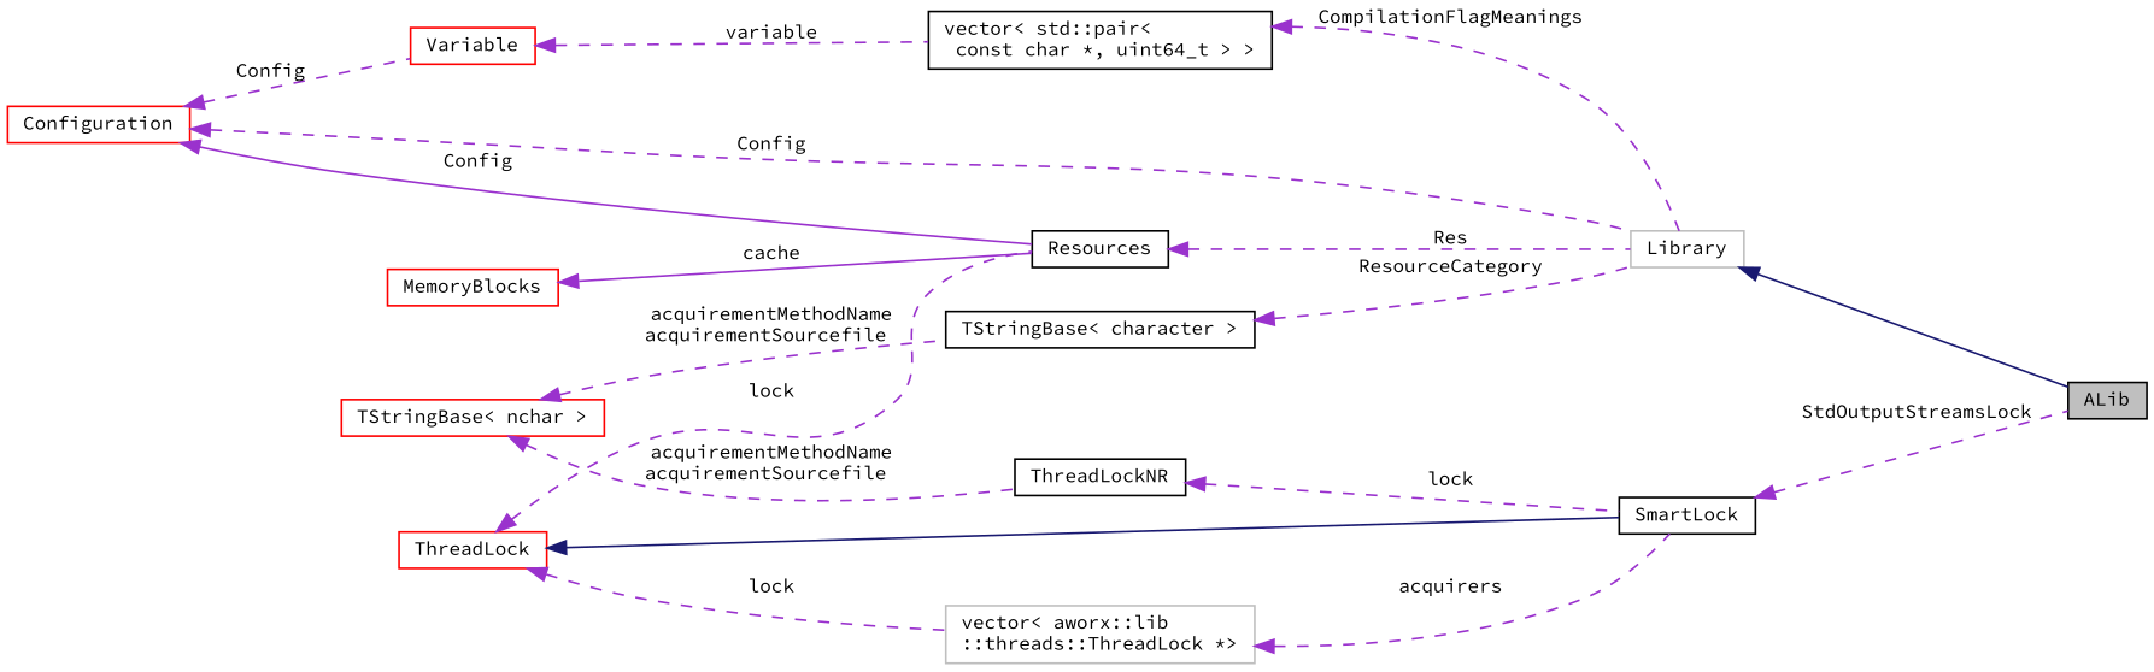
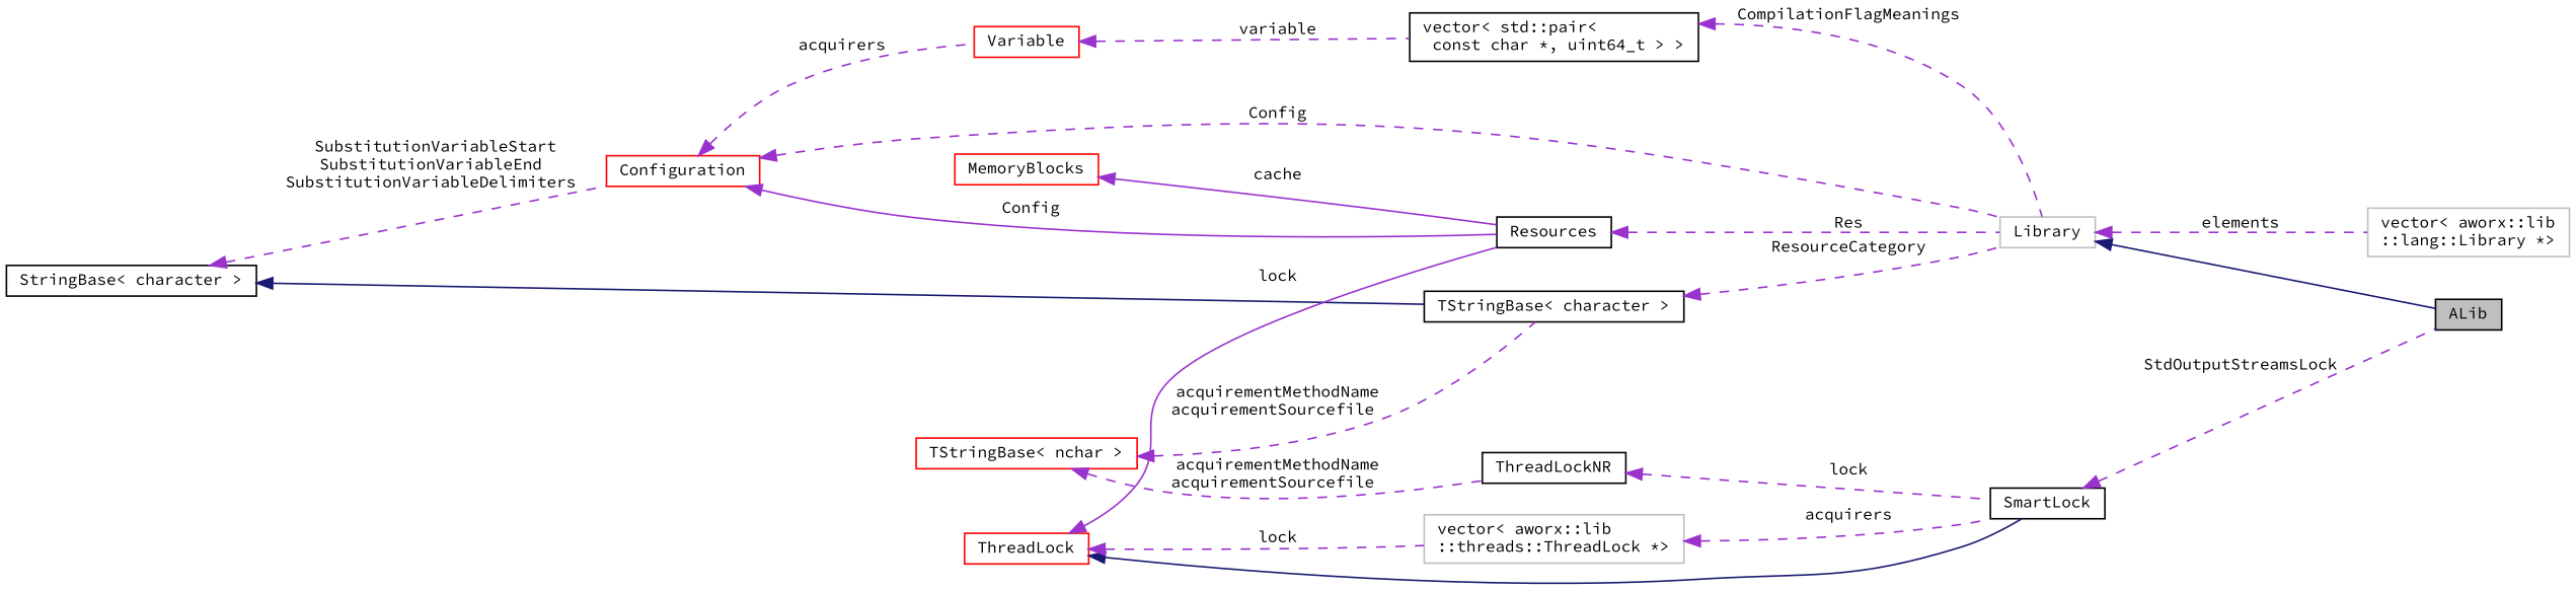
  digraph {
    fontname="Source Code Pro"
    rankdir=LR
    node [color=black fillcolor=white fontname="Source Code Pro" fontsize=10 shape=record style=filled]
    edge [color=darkorchid3 dir=back fontname="Source Code Pro" fontsize=10 labelfontname=Helvetica labelfontsize=10 style=dashed]
    n1 [fillcolor=grey75 fontcolor=black height=0.2 label=ALib width=0.4]
    n2 [color=grey75 height=0.2 label=Library width=0.4]
+   n3 [color=grey75 height=0.2 label="vector\< aworx::lib\l::lang::Library *\>" width=0.4]
    n4 [height=0.2 label="TStringBase\< character \>" width=0.4]
+   n5 [height=0.2 label="StringBase\< character \>" width=0.4]
    n6 [color=red height=0.2 label=Configuration width=0.4]
    n7 [height=0.2 label=Resources width=0.4]
    n8 [color=red height=0.2 label=Variable width=0.4]
    n9 [color=red height=0.2 label=MemoryBlocks width=0.4]
    n10 [height=0.2 label="vector\< std::pair\<\l const char *, uint64_t \> \>" width=0.4]
    n11 [color=red height=0.2 label=ThreadLock width=0.4]
    n12 [height=0.2 label=SmartLock width=0.4]
    n13 [color=grey75 height=0.2 label="vector\< aworx::lib\l::threads::ThreadLock *\>" width=0.4]
    n14 [color=red height=0.2 label="TStringBase\< nchar \>" width=0.4]
    n15 [height=0.2 label=ThreadLockNR width=0.4]
    n2 -> n1 [color=midnightblue style=solid]
+   n2 -> n3 [label=" elements"]
    n4 -> n2 [label=" ResourceCategory"]
+   n5 -> n4 [color=midnightblue style=solid]
+   n5 -> n6 [label=" SubstitutionVariableStart\nSubstitutionVariableEnd\nSubstitutionVariableDelimiters"]
    n6 -> n2 [label=" Config"]
    n6 -> n7 [label=" Config" style=solid]
-   n6 -> n8 [label=" Config"]
+   n6 -> n8 [label=" acquirers"]
    n7 -> n2 [label=" Res"]
    n8 -> n10 [label=" variable"]
    n9 -> n7 [label=" cache" style=solid]
    n10 -> n2 [label=" CompilationFlagMeanings"]
-   n11 -> n7 [label=" lock"]
+   n11 -> n7 [label=" lock" style=solid]
    n11 -> n12 [color=midnightblue style=solid]
    n11 -> n13 [label=" lock"]
    n12 -> n1 [label=" StdOutputStreamsLock"]
    n13 -> n12 [label=" acquirers"]
    n14 -> n4 [label=" acquirementMethodName\nacquirementSourcefile"]
    n14 -> n15 [label=" acquirementMethodName\nacquirementSourcefile"]
    n15 -> n12 [label=" lock"]
  }
